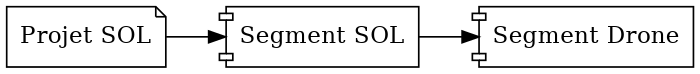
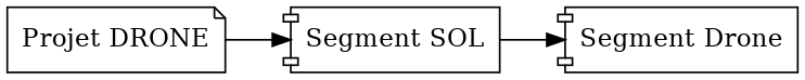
  digraph {
    rankdir=LR
    node [shape=component]
-   "Projet DRONE" [shape=note label="Projet SOL"]
+   "Projet DRONE" [shape=note]
    "Segment SOL"
    "Segment Drone"
    "Projet DRONE" -> "Segment SOL"
    "Segment SOL" -> "Segment Drone"
  }
